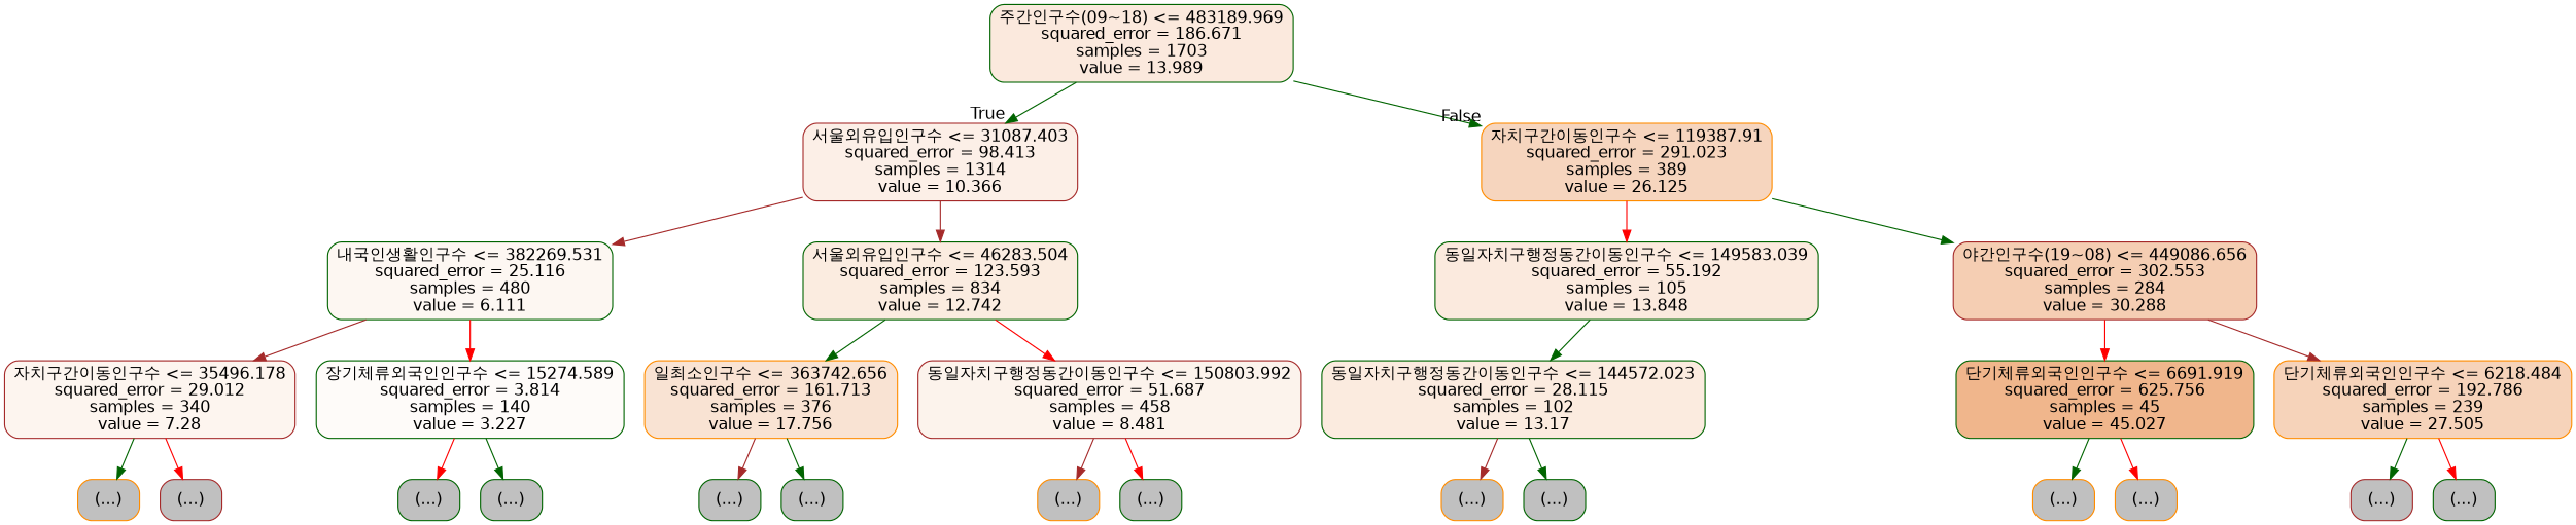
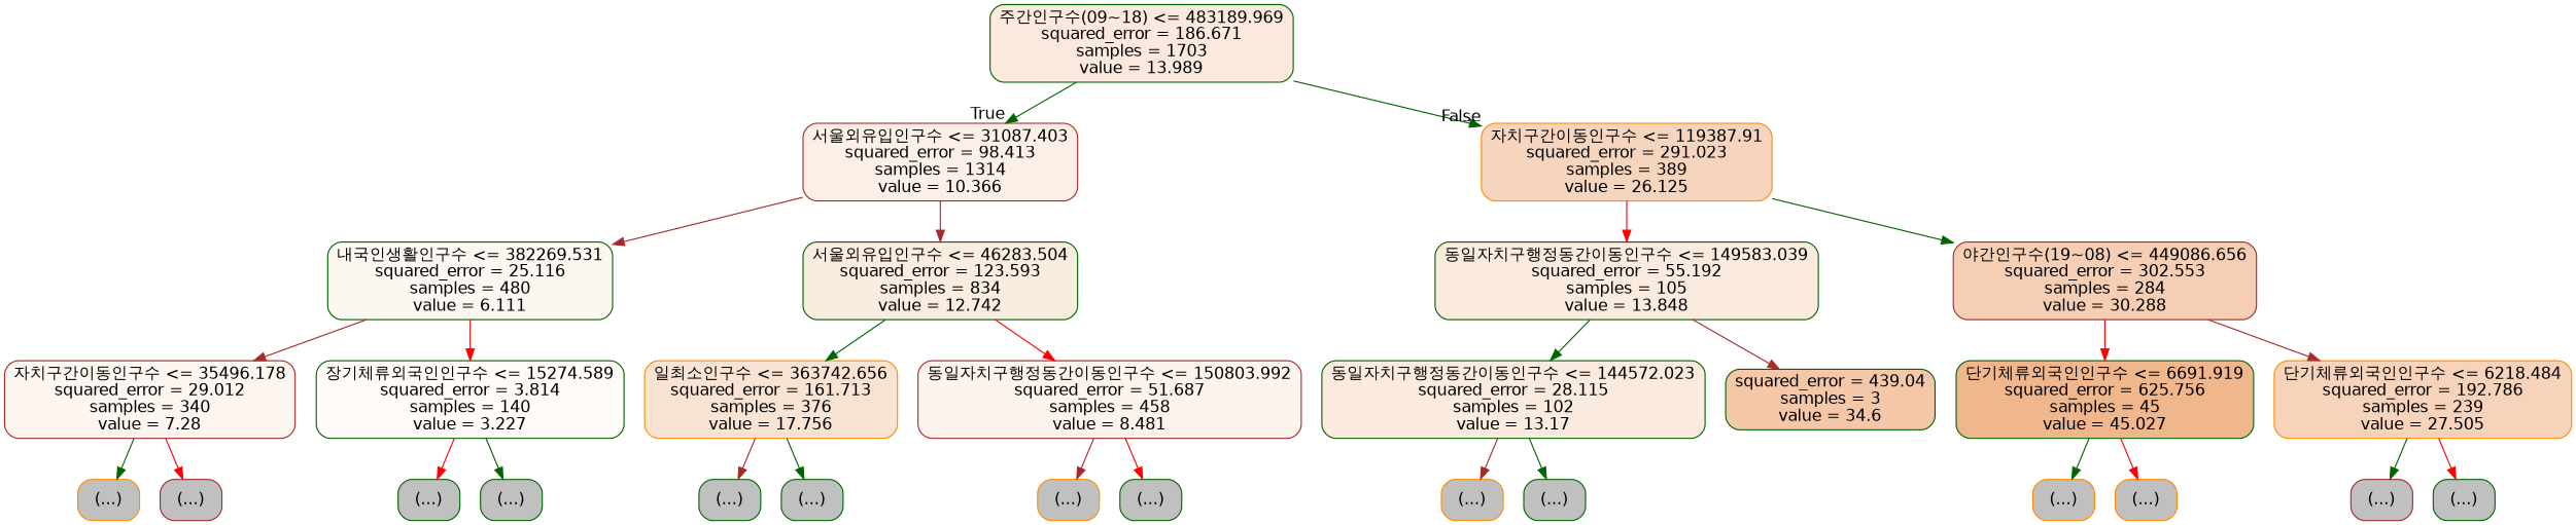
  digraph {
    node [color=darkgreen fillcolor="#C0C0C0" fontname=helvetica shape=box style="filled, rounded"]
    edge [fontname=helvetica color=darkgreen]
    n1 [fillcolor="#fbe9dd" label="주간인구수(09~18) <= 483189.969\nsquared_error = 186.671\nsamples = 1703\nvalue = 13.989"]
    n2 [color=brown fillcolor="#fcefe7" label="서울외유입인구수 <= 31087.403\nsquared_error = 98.413\nsamples = 1314\nvalue = 10.366"]
    n3 [color=darkorange fillcolor="#f6d5be" label="자치구간이동인구수 <= 119387.91\nsquared_error = 291.023\nsamples = 389\nvalue = 26.125"]
    n4 [fillcolor="#fdf7f2" label="내국인생활인구수 <= 382269.531\nsquared_error = 25.116\nsamples = 480\nvalue = 6.111"]
    n5 [fillcolor="#fbece0" label="서울외유입인구수 <= 46283.504\nsquared_error = 123.593\nsamples = 834\nvalue = 12.742"]
    n6 [color=brown fillcolor="#fdf5ef" label="자치구간이동인구수 <= 35496.178\nsquared_error = 29.012\nsamples = 340\nvalue = 7.28"]
    n7 [fillcolor="#fefbf9" label="장기체류외국인인구수 <= 15274.589\nsquared_error = 3.814\nsamples = 140\nvalue = 3.227"]
    n8 [color=darkorange label="(...)"]
    n9 [color=brown label="(...)"]
    n10 [label="(...)"]
    n11 [label="(...)"]
    n12 [color=darkorange fillcolor="#f9e3d3" label="일최소인구수 <= 363742.656\nsquared_error = 161.713\nsamples = 376\nvalue = 17.756"]
    n13 [color=brown fillcolor="#fcf3ec" label="동일자치구행정동간이동인구수 <= 150803.992\nsquared_error = 51.687\nsamples = 458\nvalue = 8.481"]
    n14 [label="(...)"]
    n15 [label="(...)"]
    n16 [color=darkorange label="(...)"]
    n17 [label="(...)"]
    n18 [fillcolor="#fbeade" label="동일자치구행정동간이동인구수 <= 149583.039\nsquared_error = 55.192\nsamples = 105\nvalue = 13.848"]
    n19 [color=brown fillcolor="#f5ceb3" label="야간인구수(19~08) <= 449086.656\nsquared_error = 302.553\nsamples = 284\nvalue = 30.288"]
    n20 [fillcolor="#fbebdf" label="동일자치구행정동간이동인구수 <= 144572.023\nsquared_error = 28.115\nsamples = 102\nvalue = 13.17"]
+   n21 [fillcolor="#f4c7a8" label="squared_error = 439.04\nsamples = 3\nvalue = 34.6"]
    n22 [color=darkorange label="(...)"]
    n23 [label="(...)"]
    n24 [fillcolor="#f0b68c" label="단기체류외국인인구수 <= 6691.919\nsquared_error = 625.756\nsamples = 45\nvalue = 45.027"]
    n25 [color=darkorange fillcolor="#f6d3ba" label="단기체류외국인인구수 <= 6218.484\nsquared_error = 192.786\nsamples = 239\nvalue = 27.505"]
    n26 [color=darkorange label="(...)"]
    n27 [color=darkorange label="(...)"]
    n28 [color=brown label="(...)"]
    n29 [label="(...)"]
    n1 -> n2 [headlabel=True labelangle=45 labeldistance=2.5]
    n1 -> n3 [headlabel=False labelangle=-45 labeldistance=2.5]
    n2 -> n4 [color=brown]
    n2 -> n5 [color=brown]
    n3 -> n18 [color=red]
    n3 -> n19
    n4 -> n6 [color=brown]
    n4 -> n7 [color=red]
    n5 -> n12
    n5 -> n13 [color=red]
    n6 -> n8
    n6 -> n9 [color=red]
    n7 -> n10 [color=red]
    n7 -> n11
    n12 -> n14 [color=brown]
    n12 -> n15
    n13 -> n16 [color=brown]
    n13 -> n17 [color=red]
    n18 -> n20
+   n18 -> n21 [color=brown]
    n19 -> n24 [color=red]
    n19 -> n25 [color=brown]
    n20 -> n22 [color=brown]
    n20 -> n23
    n24 -> n26
    n24 -> n27 [color=red]
    n25 -> n28
    n25 -> n29 [color=red]
  }
